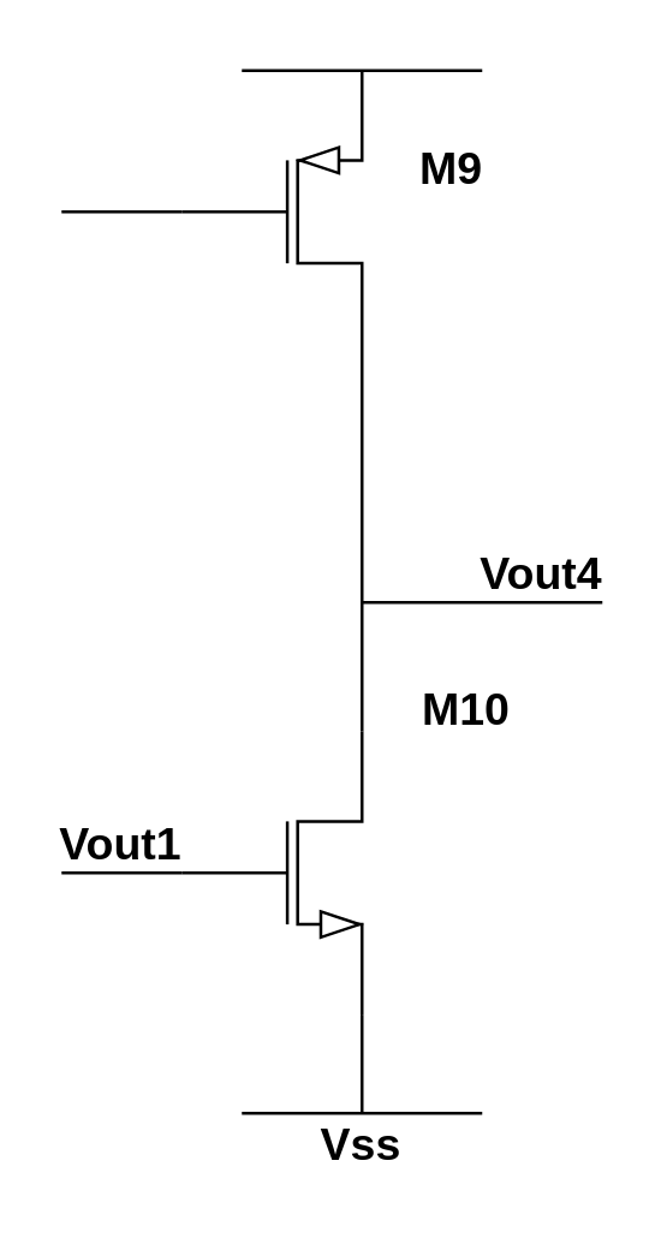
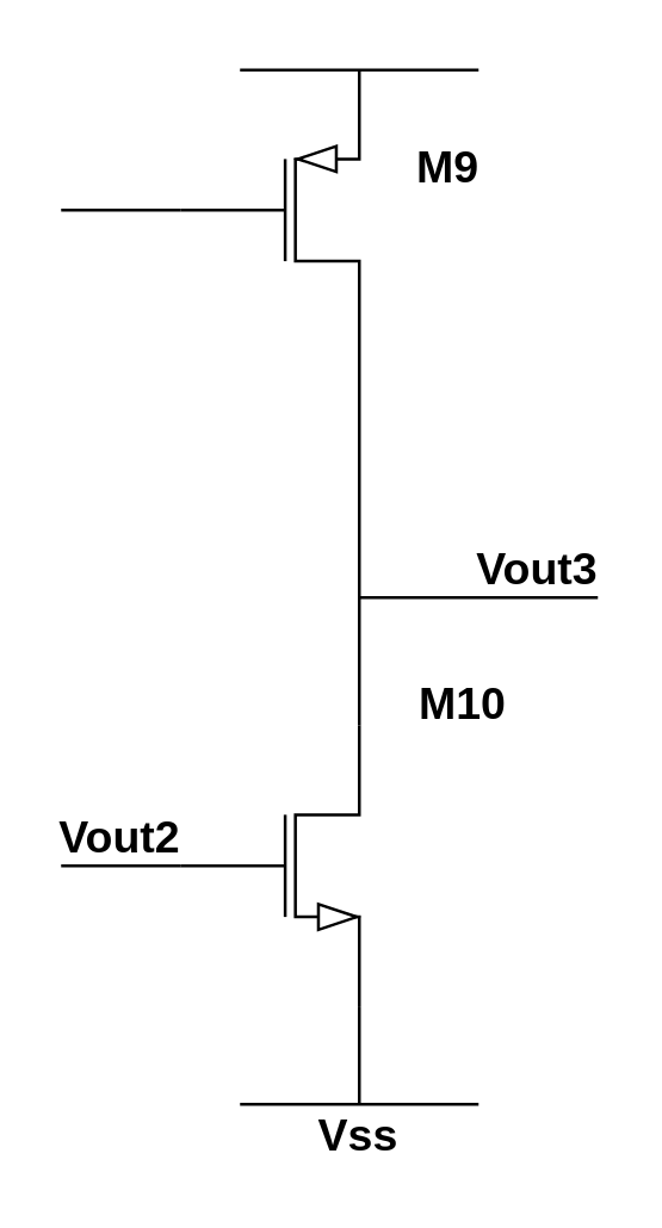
  <mxCell id="0" />
  <mxCell id="1" parent="0" />
  <mxCell id="2" value="" style="verticalLabelPosition=bottom;shadow=0;dashed=0;align=center;html=1;verticalAlign=top;shape=mxgraph.electrical.transistors.pmos;pointerEvents=1;" parent="1" vertex="1"><mxGeometry x="60" y="20" width="60" height="100" as="geometry" /></mxCell>
  <mxCell id="3" value="" style="endArrow=none;html=1;entryX=1;entryY=1;entryDx=0;entryDy=0;entryPerimeter=0;exitX=1;exitY=0;exitDx=0;exitDy=0;exitPerimeter=0;" parent="1" target="2" edge="1" source="9"><mxGeometry width="50" height="50" relative="1" as="geometry"><mxPoint x="120" y="180" as="sourcePoint" /><mxPoint x="60" y="90" as="targetPoint" /></mxGeometry></mxCell>
  <mxCell id="4" value="" style="endArrow=none;html=1;entryX=0;entryY=0.5;entryDx=0;entryDy=0;entryPerimeter=0;" parent="1" target="2" edge="1"><mxGeometry width="50" height="50" relative="1" as="geometry"><mxPoint x="20" y="70" as="sourcePoint" /><mxPoint x="-50" y="90" as="targetPoint" /></mxGeometry></mxCell>
  <mxCell id="5" value="" style="endArrow=none;html=1;" parent="1" edge="1"><mxGeometry width="50" height="50" relative="1" as="geometry"><mxPoint x="80" y="370" as="sourcePoint" /><mxPoint x="160" y="370" as="targetPoint" /></mxGeometry></mxCell>
  <mxCell id="6" value="&lt;div&gt;M9&lt;/div&gt;" style="text;html=1;strokeColor=none;fillColor=none;align=center;verticalAlign=middle;whiteSpace=wrap;rounded=0;glass=0;fontStyle=1;fontSize=15;" parent="1" vertex="1"><mxGeometry x="130" y="45" width="40" height="20" as="geometry" /></mxCell>
  <mxCell id="7" value="" style="endArrow=none;html=1;fontSize=15;" parent="1" edge="1"><mxGeometry width="50" height="50" relative="1" as="geometry"><mxPoint x="120" y="200" as="sourcePoint" /><mxPoint x="200" y="200" as="targetPoint" /></mxGeometry></mxCell>
- <mxCell id="8" value="&lt;div&gt;Vout1&lt;/div&gt;" style="text;html=1;strokeColor=none;fillColor=none;align=center;verticalAlign=middle;whiteSpace=wrap;rounded=0;glass=0;fontStyle=1;fontSize=15;" parent="1" vertex="1"><mxGeometry x="20" y="270" width="40" height="20" as="geometry" /></mxCell>
+ <mxCell id="8" value="&lt;div&gt;Vout2&lt;/div&gt;" style="text;html=1;strokeColor=none;fillColor=none;align=center;verticalAlign=middle;whiteSpace=wrap;rounded=0;glass=0;fontStyle=1;fontSize=15;" parent="1" vertex="1"><mxGeometry x="20" y="270" width="40" height="20" as="geometry" /></mxCell>
  <mxCell id="9" value="" style="verticalLabelPosition=bottom;shadow=0;dashed=0;align=center;html=1;verticalAlign=top;shape=mxgraph.electrical.transistors.nmos;pointerEvents=1;direction=west;flipH=1;flipV=1;" vertex="1" parent="1"><mxGeometry x="60" y="240" width="60" height="100" as="geometry" /></mxCell>
  <mxCell id="10" value="" style="endArrow=none;html=1;entryX=1;entryY=1;entryDx=0;entryDy=0;entryPerimeter=0;" edge="1" parent="1" target="9"><mxGeometry width="50" height="50" relative="1" as="geometry"><mxPoint x="120" y="370" as="sourcePoint" /><mxPoint x="-10" y="270" as="targetPoint" /></mxGeometry></mxCell>
  <mxCell id="11" value="Vss" style="text;html=1;strokeColor=none;fillColor=none;align=center;verticalAlign=middle;whiteSpace=wrap;rounded=0;glass=0;fontStyle=1;fontSize=15;" vertex="1" parent="1"><mxGeometry x="100" y="370" width="40" height="20" as="geometry" /></mxCell>
  <mxCell id="12" value="&lt;div&gt;M10&lt;/div&gt;" style="text;html=1;strokeColor=none;fillColor=none;align=center;verticalAlign=middle;whiteSpace=wrap;rounded=0;glass=0;fontStyle=1;fontSize=15;" vertex="1" parent="1"><mxGeometry x="135" y="225" width="40" height="20" as="geometry" /></mxCell>
  <mxCell id="13" value="" style="endArrow=none;html=1;" edge="1" parent="1"><mxGeometry width="50" height="50" relative="1" as="geometry"><mxPoint x="80" y="23" as="sourcePoint" /><mxPoint x="160" y="23" as="targetPoint" /></mxGeometry></mxCell>
  <mxCell id="14" value="" style="endArrow=none;html=1;entryX=0;entryY=0.5;entryDx=0;entryDy=0;entryPerimeter=0;" edge="1" parent="1" target="9"><mxGeometry width="50" height="50" relative="1" as="geometry"><mxPoint x="20" y="290" as="sourcePoint" /><mxPoint x="-140" y="240" as="targetPoint" /></mxGeometry></mxCell>
- <mxCell id="15" value="&lt;div&gt;Vout4&lt;/div&gt;" style="text;html=1;strokeColor=none;fillColor=none;align=center;verticalAlign=middle;whiteSpace=wrap;rounded=0;glass=0;fontStyle=1;fontSize=15;" vertex="1" parent="1"><mxGeometry x="160" y="180" width="40" height="20" as="geometry" /></mxCell>
+ <mxCell id="15" value="&lt;div&gt;Vout3&lt;/div&gt;" style="text;html=1;strokeColor=none;fillColor=none;align=center;verticalAlign=middle;whiteSpace=wrap;rounded=0;glass=0;fontStyle=1;fontSize=15;" vertex="1" parent="1"><mxGeometry x="160" y="180" width="40" height="20" as="geometry" /></mxCell>
